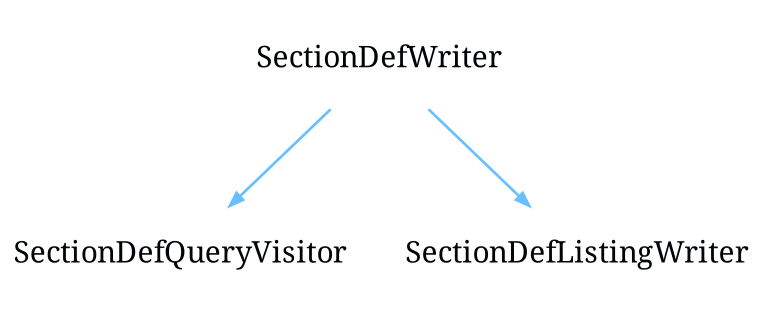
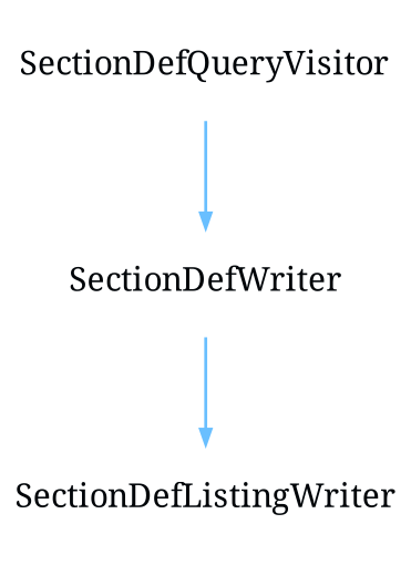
  digraph {
    fontname="Noto Serif"
    rankdir=TB
    node [fontcolor="#010509FF" fontname="Noto Serif" fontsize=11 margin=0.01 shape=none]
    edge [arrowsize=0.5 color="#69BFFFFF" fontname="Noto Serif"]
    n1 [label=SectionDefQueryVisitor]
    n2 [label=SectionDefWriter]
    n3 [label=SectionDefListingWriter]
-   n2 -> n1
+   n1 -> n2
    n2 -> n3
  }
